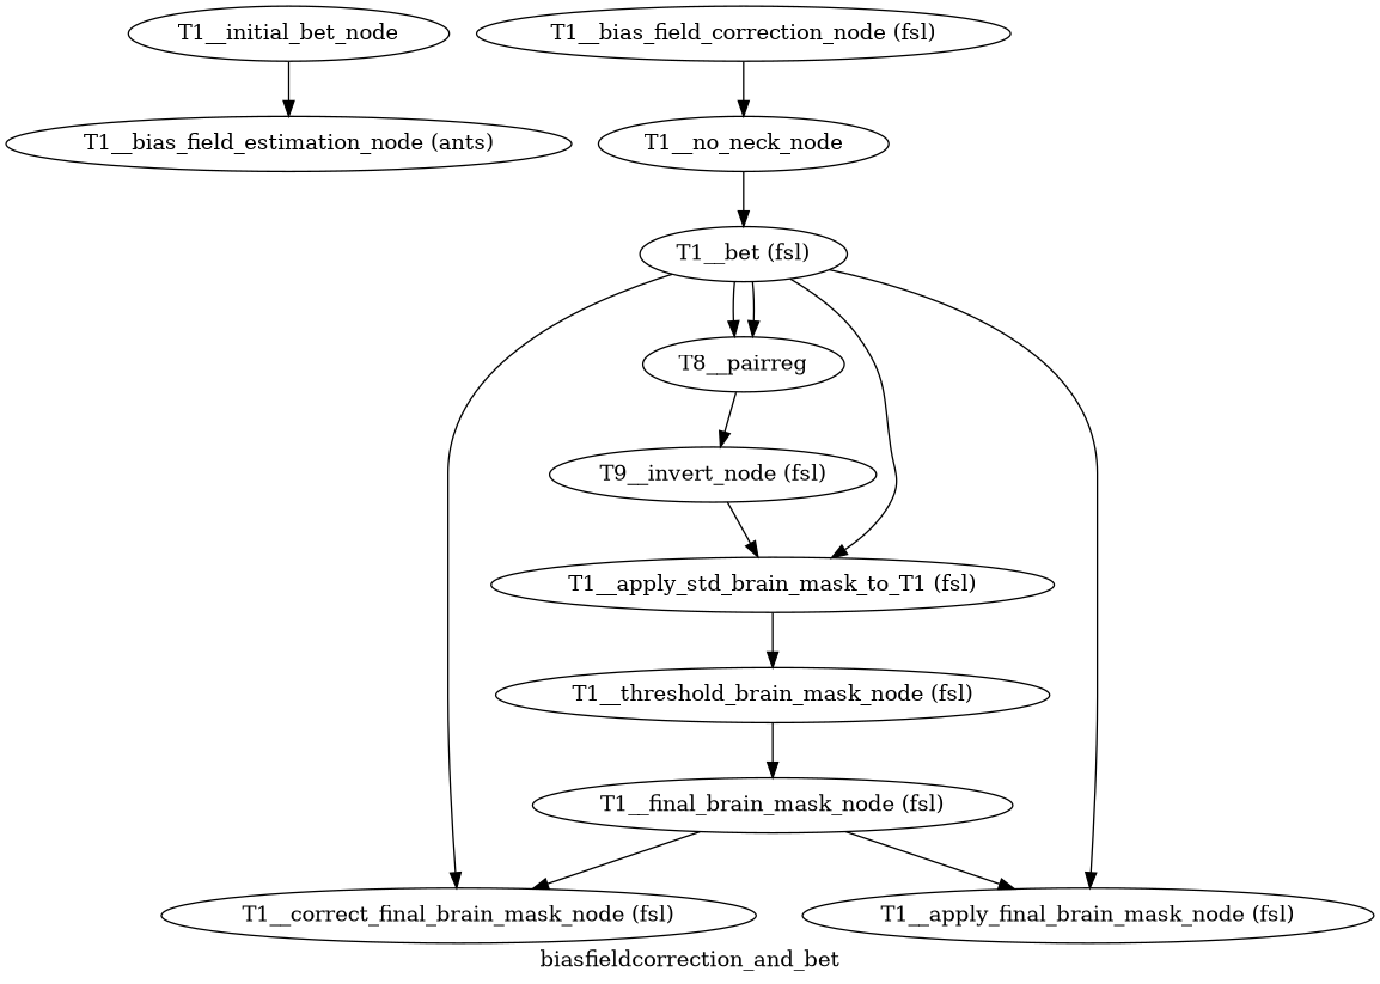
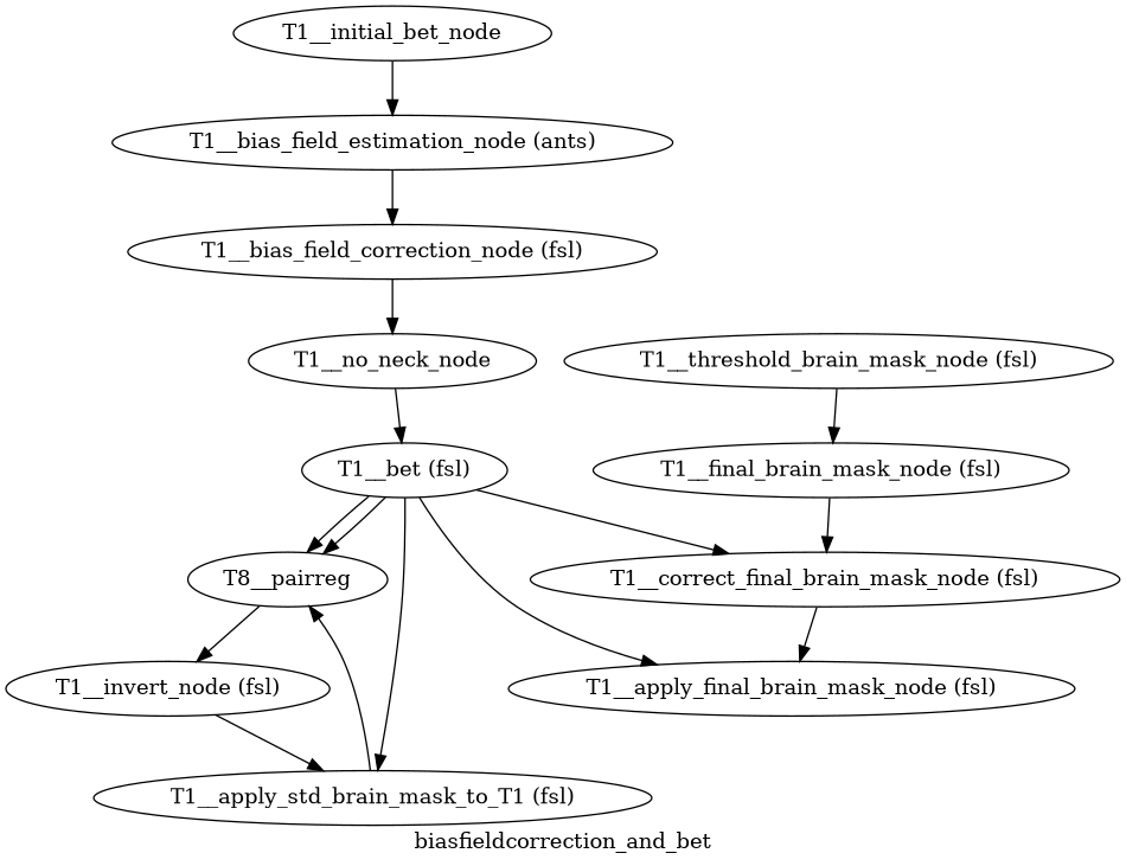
  digraph {
    label=biasfieldcorrection_and_bet
    n1 [label=T1__initial_bet_node]
    n2 [label="T1__bias_field_estimation_node (ants)"]
    n3 [label="T1__bias_field_correction_node (fsl)"]
    n4 [label=T1__no_neck_node]
    n5 [label="T1__bet (fsl)"]
    n6 [label=T8__pairreg]
    n7 [label="T1__apply_std_brain_mask_to_T1 (fsl)"]
    n8 [label="T1__correct_final_brain_mask_node (fsl)"]
    n9 [label="T1__apply_final_brain_mask_node (fsl)"]
-   n10 [label="T9__invert_node (fsl)"]
+   n10 [label="T1__invert_node (fsl)"]
    n11 [label="T1__threshold_brain_mask_node (fsl)"]
    n12 [label="T1__final_brain_mask_node (fsl)"]
    n1 -> n2
+   n2 -> n3
    n3 -> n4
    n4 -> n5
    n5 -> n6
    n5 -> n6
    n5 -> n7
    n5 -> n8
    n5 -> n9
    n6 -> n10
-   n7 -> n11
-   n12 -> n9
+   n7 -> n6
+   n8 -> n9
    n10 -> n7
    n11 -> n12
    n12 -> n8
  }
